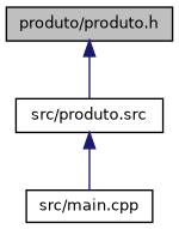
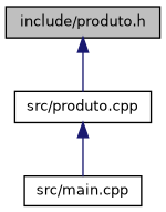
  digraph {
    node [color=black fillcolor=white fontname=Helvetica fontsize=10 shape=record style=filled]
    edge [color=midnightblue dir=back fontname=Helvetica fontsize=10 labelfontname=Helvetica labelfontsize=10 style=solid]
-   n1 [fillcolor=grey75 fontcolor=black height=0.2 label="produto/produto.h" width=0.4]
-   n2 [height=0.2 label="src/produto.src" width=0.4]
+   n1 [fillcolor=grey75 fontcolor=black height=0.2 label="include/produto.h" width=0.4]
+   n2 [height=0.2 label="src/produto.cpp" width=0.4]
    n3 [height=0.2 label="src/main.cpp" width=0.4]
    n1 -> n2
    n2 -> n3
  }
